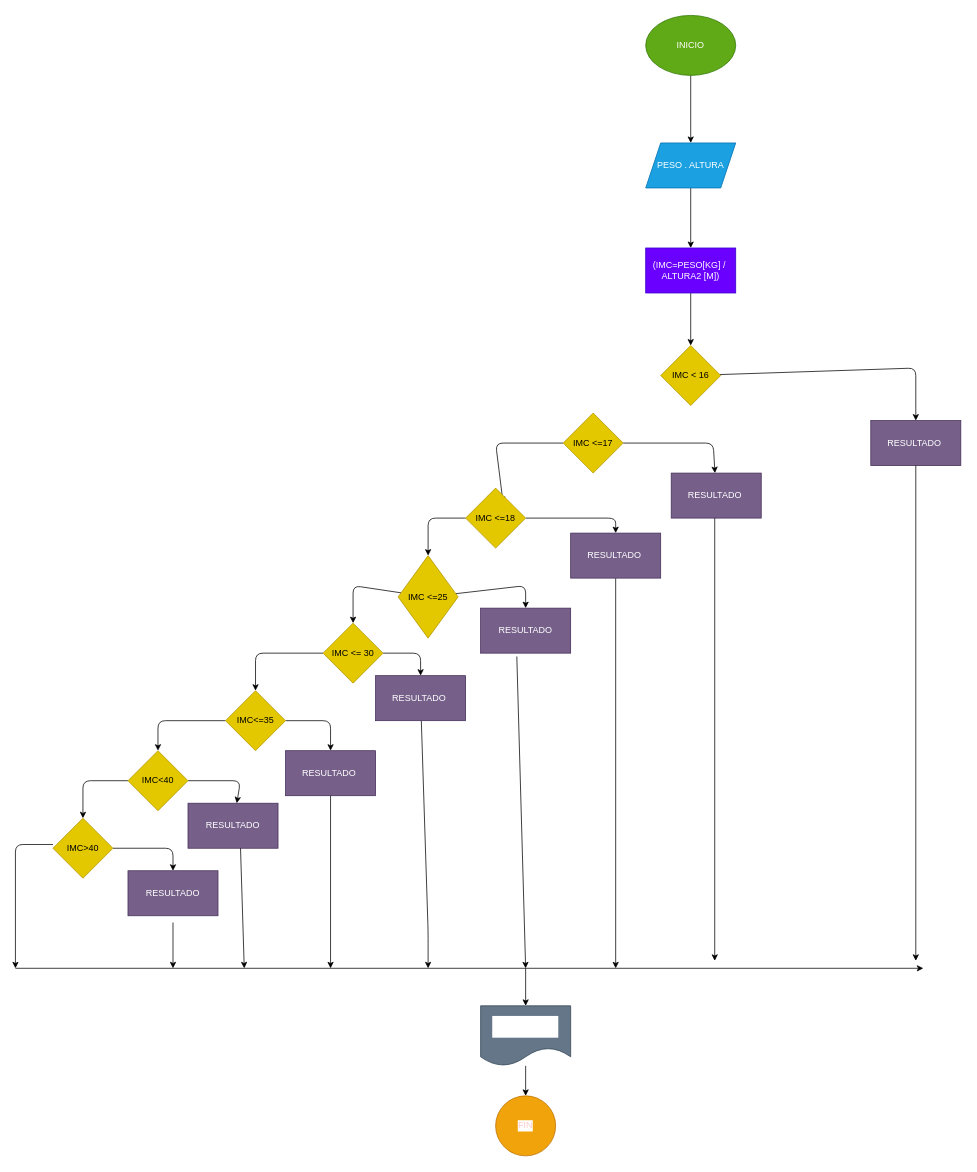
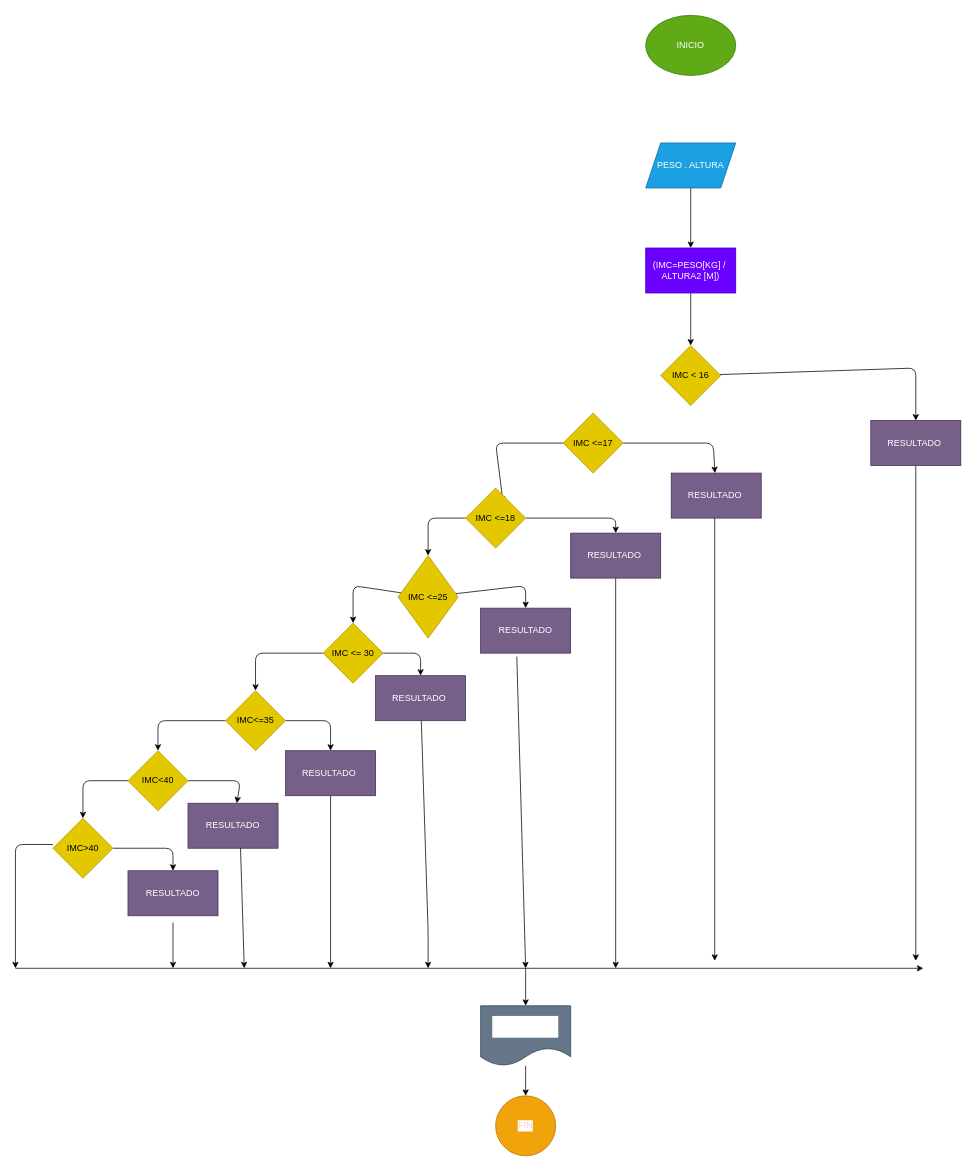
  <mxCell id="0" />
  <mxCell id="1" parent="0" />
- <mxCell id="2" value="" style="edgeStyle=none;html=1;" edge="1" parent="1" source="3" target="5"><mxGeometry relative="1" as="geometry" /></mxCell>
  <mxCell id="3" value="INICIO" style="ellipse;whiteSpace=wrap;html=1;fillColor=#60a917;fontColor=#ffffff;strokeColor=#2D7600;" vertex="1" parent="1"><mxGeometry x="860" y="20" width="120" height="80" as="geometry" /></mxCell>
  <mxCell id="4" value="" style="edgeStyle=none;html=1;" edge="1" parent="1" source="5" target="7"><mxGeometry relative="1" as="geometry" /></mxCell>
  <mxCell id="5" value="PESO . ALTURA" style="shape=parallelogram;perimeter=parallelogramPerimeter;whiteSpace=wrap;html=1;fixedSize=1;fillColor=#1ba1e2;fontColor=#ffffff;strokeColor=#006EAF;" vertex="1" parent="1"><mxGeometry x="860" y="190" width="120" height="60" as="geometry" /></mxCell>
  <mxCell id="6" value="" style="edgeStyle=none;html=1;" edge="1" parent="1" source="7" target="9"><mxGeometry relative="1" as="geometry" /></mxCell>
  <mxCell id="7" value="(IMC=PESO[KG] /&amp;nbsp;&lt;br&gt;ALTURA2 [M])" style="whiteSpace=wrap;html=1;fillColor=#6a00ff;fontColor=#ffffff;strokeColor=#3700CC;" vertex="1" parent="1"><mxGeometry x="860" y="330" width="120" height="60" as="geometry" /></mxCell>
  <mxCell id="8" value="" style="edgeStyle=none;html=1;" edge="1" parent="1" source="9" target="10"><mxGeometry relative="1" as="geometry"><Array as="points"><mxPoint x="1220" y="490" /></Array></mxGeometry></mxCell>
  <mxCell id="9" value="IMC &amp;lt; 16" style="rhombus;whiteSpace=wrap;html=1;fillColor=#e3c800;fontColor=#000000;strokeColor=#B09500;" vertex="1" parent="1"><mxGeometry x="880" y="460" width="80" height="80" as="geometry" /></mxCell>
  <mxCell id="10" value="RESULTADO&amp;nbsp;" style="whiteSpace=wrap;html=1;fillColor=#76608a;fontColor=#ffffff;strokeColor=#432D57;" vertex="1" parent="1"><mxGeometry x="1160" y="560" width="120" height="60" as="geometry" /></mxCell>
  <mxCell id="11" value="" style="edgeStyle=none;html=1;fontFamily=Helvetica;fontSize=12;fontColor=default;" edge="1" parent="1" source="13" target="14"><mxGeometry relative="1" as="geometry"><Array as="points"><mxPoint x="950" y="590" /></Array></mxGeometry></mxCell>
  <mxCell id="12" value="" style="edgeStyle=none;html=1;fontFamily=Helvetica;fontSize=12;fontColor=default;" edge="1" parent="1" source="13"><mxGeometry relative="1" as="geometry"><mxPoint x="670" y="670" as="targetPoint" /><Array as="points"><mxPoint x="660" y="590" /></Array></mxGeometry></mxCell>
  <mxCell id="13" value="IMC &amp;lt;=17" style="rhombus;whiteSpace=wrap;html=1;fillColor=#e3c800;fontColor=#000000;strokeColor=#B09500;" vertex="1" parent="1"><mxGeometry x="750" y="550" width="80" height="80" as="geometry" /></mxCell>
  <mxCell id="14" value="RESULTADO&amp;nbsp;" style="whiteSpace=wrap;html=1;fillColor=#76608a;fontColor=#ffffff;strokeColor=#432D57;" vertex="1" parent="1"><mxGeometry x="894" y="630" width="120" height="60" as="geometry" /></mxCell>
  <mxCell id="15" value="" style="edgeStyle=none;html=1;fontFamily=Helvetica;fontSize=12;fontColor=default;" edge="1" parent="1" source="17" target="19"><mxGeometry relative="1" as="geometry"><Array as="points"><mxPoint x="820" y="690" /></Array></mxGeometry></mxCell>
  <mxCell id="16" value="" style="edgeStyle=none;html=1;fontFamily=Helvetica;fontSize=12;fontColor=default;" edge="1" parent="1" source="17" target="22"><mxGeometry relative="1" as="geometry"><Array as="points"><mxPoint x="570" y="690" /></Array></mxGeometry></mxCell>
  <mxCell id="17" value="IMC &amp;lt;=18" style="rhombus;whiteSpace=wrap;html=1;fillColor=#e3c800;fontColor=#000000;strokeColor=#B09500;" vertex="1" parent="1"><mxGeometry x="620" y="650" width="80" height="80" as="geometry" /></mxCell>
  <mxCell id="18" value="" style="edgeStyle=none;html=1;fontFamily=Helvetica;fontSize=12;fontColor=default;" edge="1" parent="1" source="19"><mxGeometry relative="1" as="geometry"><mxPoint x="820" y="1290" as="targetPoint" /></mxGeometry></mxCell>
  <mxCell id="19" value="RESULTADO&amp;nbsp;" style="whiteSpace=wrap;html=1;fillColor=#76608a;fontColor=#ffffff;strokeColor=#432D57;" vertex="1" parent="1"><mxGeometry x="760" y="710" width="120" height="60" as="geometry" /></mxCell>
  <mxCell id="20" value="" style="edgeStyle=none;html=1;fontFamily=Helvetica;fontSize=12;fontColor=default;" edge="1" parent="1" source="22" target="24"><mxGeometry relative="1" as="geometry"><Array as="points"><mxPoint x="700" y="780" /></Array></mxGeometry></mxCell>
  <mxCell id="21" value="" style="edgeStyle=none;html=1;fontFamily=Helvetica;fontSize=12;fontColor=default;" edge="1" parent="1" source="22" target="27"><mxGeometry relative="1" as="geometry"><Array as="points"><mxPoint x="470" y="780" /></Array></mxGeometry></mxCell>
  <mxCell id="22" value="IMC &amp;lt;=25" style="rhombus;whiteSpace=wrap;html=1;direction=south;fillColor=#e3c800;fontColor=#000000;strokeColor=#B09500;" vertex="1" parent="1"><mxGeometry x="530" y="740" width="80" height="110" as="geometry" /></mxCell>
  <mxCell id="23" value="" style="edgeStyle=none;html=1;fontFamily=Helvetica;fontSize=12;fontColor=default;exitX=0.402;exitY=1.075;exitDx=0;exitDy=0;exitPerimeter=0;" edge="1" parent="1" source="24"><mxGeometry relative="1" as="geometry"><mxPoint x="700" y="1290" as="targetPoint" /></mxGeometry></mxCell>
  <mxCell id="24" value="RESULTADO" style="whiteSpace=wrap;html=1;fillColor=#76608a;fontColor=#ffffff;strokeColor=#432D57;" vertex="1" parent="1"><mxGeometry x="640" y="810" width="120" height="60" as="geometry" /></mxCell>
  <mxCell id="25" value="" style="edgeStyle=none;html=1;fontFamily=Helvetica;fontSize=12;fontColor=default;" edge="1" parent="1" source="27" target="29"><mxGeometry relative="1" as="geometry"><Array as="points"><mxPoint x="560" y="870" /></Array></mxGeometry></mxCell>
  <mxCell id="26" value="" style="edgeStyle=none;html=1;fontFamily=Helvetica;fontSize=12;fontColor=default;" edge="1" parent="1" source="27" target="32"><mxGeometry relative="1" as="geometry"><Array as="points"><mxPoint x="340" y="870" /></Array></mxGeometry></mxCell>
  <mxCell id="27" value="IMC &amp;lt;= 30" style="rhombus;whiteSpace=wrap;html=1;fillColor=#e3c800;fontColor=#000000;strokeColor=#B09500;" vertex="1" parent="1"><mxGeometry x="430" y="830" width="80" height="80" as="geometry" /></mxCell>
  <mxCell id="28" style="edgeStyle=none;html=1;fontFamily=Helvetica;fontSize=12;fontColor=default;" edge="1" parent="1" source="29"><mxGeometry relative="1" as="geometry"><mxPoint x="570" y="1290" as="targetPoint" /><Array as="points"><mxPoint x="570" y="1240" /></Array></mxGeometry></mxCell>
  <mxCell id="29" value="RESULTADO&amp;nbsp;" style="whiteSpace=wrap;html=1;fillColor=#76608a;fontColor=#ffffff;strokeColor=#432D57;" vertex="1" parent="1"><mxGeometry x="500" y="900" width="120" height="60" as="geometry" /></mxCell>
  <mxCell id="30" value="" style="edgeStyle=none;html=1;fontFamily=Helvetica;fontSize=12;fontColor=default;" edge="1" parent="1" source="32" target="33"><mxGeometry relative="1" as="geometry"><Array as="points"><mxPoint x="440" y="960" /></Array></mxGeometry></mxCell>
  <mxCell id="31" value="" style="edgeStyle=none;html=1;fontFamily=Helvetica;fontSize=12;fontColor=default;" edge="1" parent="1" source="32" target="36"><mxGeometry relative="1" as="geometry"><Array as="points"><mxPoint x="210" y="960" /></Array></mxGeometry></mxCell>
  <mxCell id="32" value="IMC&amp;lt;=35" style="rhombus;whiteSpace=wrap;html=1;fillColor=#e3c800;fontColor=#000000;strokeColor=#B09500;" vertex="1" parent="1"><mxGeometry x="300" y="920" width="80" height="80" as="geometry" /></mxCell>
  <mxCell id="33" value="RESULTADO&amp;nbsp;" style="whiteSpace=wrap;html=1;fillColor=#76608a;fontColor=#ffffff;strokeColor=#432D57;" vertex="1" parent="1"><mxGeometry x="380" y="1000" width="120" height="60" as="geometry" /></mxCell>
  <mxCell id="34" value="" style="edgeStyle=none;html=1;fontFamily=Helvetica;fontSize=12;fontColor=default;" edge="1" parent="1" source="36" target="37"><mxGeometry relative="1" as="geometry"><Array as="points"><mxPoint x="320" y="1040" /></Array></mxGeometry></mxCell>
  <mxCell id="35" value="" style="edgeStyle=none;html=1;fontFamily=Helvetica;fontSize=12;fontColor=default;" edge="1" parent="1" source="36" target="39"><mxGeometry relative="1" as="geometry"><Array as="points"><mxPoint x="110" y="1040" /></Array></mxGeometry></mxCell>
  <mxCell id="36" value="IMC&amp;lt;40" style="rhombus;whiteSpace=wrap;html=1;direction=south;rotation=0;fillColor=#e3c800;fontColor=#000000;strokeColor=#B09500;" vertex="1" parent="1"><mxGeometry x="170" y="1000" width="80" height="80" as="geometry" /></mxCell>
  <mxCell id="37" value="RESULTADO" style="whiteSpace=wrap;html=1;fillColor=#76608a;fontColor=#ffffff;strokeColor=#432D57;" vertex="1" parent="1"><mxGeometry x="250" y="1070" width="120" height="60" as="geometry" /></mxCell>
  <mxCell id="38" value="" style="edgeStyle=none;html=1;fontFamily=Helvetica;fontSize=12;fontColor=default;exitX=1;exitY=0.5;exitDx=0;exitDy=0;" edge="1" parent="1" source="39" target="40"><mxGeometry relative="1" as="geometry"><mxPoint x="140" y="1150" as="sourcePoint" /><Array as="points"><mxPoint x="230" y="1130" /></Array></mxGeometry></mxCell>
  <mxCell id="39" value="IMC&amp;gt;40" style="rhombus;whiteSpace=wrap;html=1;fillColor=#e3c800;fontColor=#000000;strokeColor=#B09500;" vertex="1" parent="1"><mxGeometry x="70" y="1090" width="80" height="80" as="geometry" /></mxCell>
  <mxCell id="40" value="RESULTADO" style="whiteSpace=wrap;html=1;fillColor=#76608a;fontColor=#ffffff;strokeColor=#432D57;" vertex="1" parent="1"><mxGeometry x="170" y="1160" width="120" height="60" as="geometry" /></mxCell>
  <mxCell id="41" value="" style="endArrow=classic;html=1;fontFamily=Helvetica;fontSize=12;fontColor=default;exitX=0.5;exitY=1;exitDx=0;exitDy=0;" edge="1" parent="1" source="10"><mxGeometry width="50" height="50" relative="1" as="geometry"><mxPoint x="1204" y="990" as="sourcePoint" /><mxPoint x="1220" y="1280" as="targetPoint" /></mxGeometry></mxCell>
  <mxCell id="42" value="" style="endArrow=classic;html=1;fontFamily=Helvetica;fontSize=12;fontColor=default;" edge="1" parent="1"><mxGeometry width="50" height="50" relative="1" as="geometry"><mxPoint x="952" y="690" as="sourcePoint" /><mxPoint x="952" y="1280" as="targetPoint" /></mxGeometry></mxCell>
  <mxCell id="43" value="" style="endArrow=classic;html=1;fontFamily=Helvetica;fontSize=12;fontColor=default;exitX=0.5;exitY=1;exitDx=0;exitDy=0;" edge="1" parent="1" source="33"><mxGeometry width="50" height="50" relative="1" as="geometry"><mxPoint x="720" y="1090" as="sourcePoint" /><mxPoint x="440" y="1290" as="targetPoint" /></mxGeometry></mxCell>
  <mxCell id="44" value="" style="endArrow=classic;html=1;fontFamily=Helvetica;fontSize=12;fontColor=default;" edge="1" parent="1"><mxGeometry width="50" height="50" relative="1" as="geometry"><mxPoint x="320" y="1130" as="sourcePoint" /><mxPoint x="325" y="1290" as="targetPoint" /></mxGeometry></mxCell>
  <mxCell id="45" value="" style="endArrow=classic;html=1;fontFamily=Helvetica;fontSize=12;fontColor=default;" edge="1" parent="1"><mxGeometry width="50" height="50" relative="1" as="geometry"><mxPoint x="230" y="1229" as="sourcePoint" /><mxPoint x="230" y="1290" as="targetPoint" /><Array as="points" /></mxGeometry></mxCell>
  <mxCell id="46" value="" style="endArrow=classic;html=1;fontFamily=Helvetica;fontSize=12;fontColor=default;" edge="1" parent="1"><mxGeometry width="50" height="50" relative="1" as="geometry"><mxPoint x="70" y="1125" as="sourcePoint" /><mxPoint x="20" y="1290" as="targetPoint" /><Array as="points"><mxPoint x="20" y="1125" /></Array></mxGeometry></mxCell>
  <mxCell id="47" value="" style="endArrow=classic;html=1;fontFamily=Helvetica;fontSize=12;fontColor=default;" edge="1" parent="1"><mxGeometry width="50" height="50" relative="1" as="geometry"><mxPoint x="20" y="1290" as="sourcePoint" /><mxPoint x="1230" y="1290" as="targetPoint" /></mxGeometry></mxCell>
  <mxCell id="48" value="" style="endArrow=classic;html=1;fontFamily=Helvetica;fontSize=12;fontColor=default;" edge="1" parent="1"><mxGeometry width="50" height="50" relative="1" as="geometry"><mxPoint x="700" y="1290" as="sourcePoint" /><mxPoint x="700" y="1340" as="targetPoint" /></mxGeometry></mxCell>
  <mxCell id="49" value="" style="edgeStyle=none;html=1;fontFamily=Helvetica;fontSize=12;fontColor=default;" edge="1" parent="1" source="50" target="51"><mxGeometry relative="1" as="geometry" /></mxCell>
  <mxCell id="50" value="PRINT&amp;nbsp;&lt;br&gt;(&quot;RESULTADO&quot;)" style="shape=document;whiteSpace=wrap;html=1;boundedLbl=1;labelBackgroundColor=default;strokeColor=#314354;fontFamily=Helvetica;fontSize=12;fontColor=#ffffff;fillColor=#647687;" vertex="1" parent="1"><mxGeometry x="640" y="1340" width="120" height="80" as="geometry" /></mxCell>
  <mxCell id="51" value="&lt;font color=&quot;#fdc9c9&quot;&gt;FIN&lt;/font&gt;" style="ellipse;whiteSpace=wrap;html=1;labelBackgroundColor=default;fillColor=#f0a30a;fontColor=#000000;strokeColor=#BD7000;" vertex="1" parent="1"><mxGeometry x="660" y="1460" width="80" height="80" as="geometry" /></mxCell>
